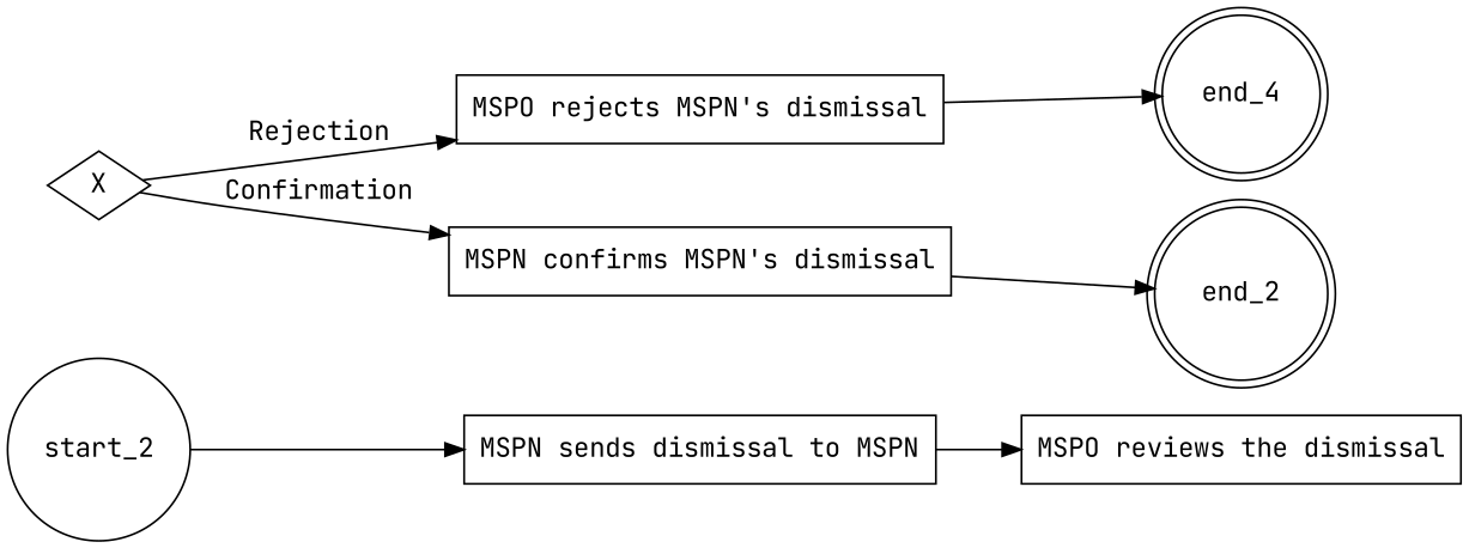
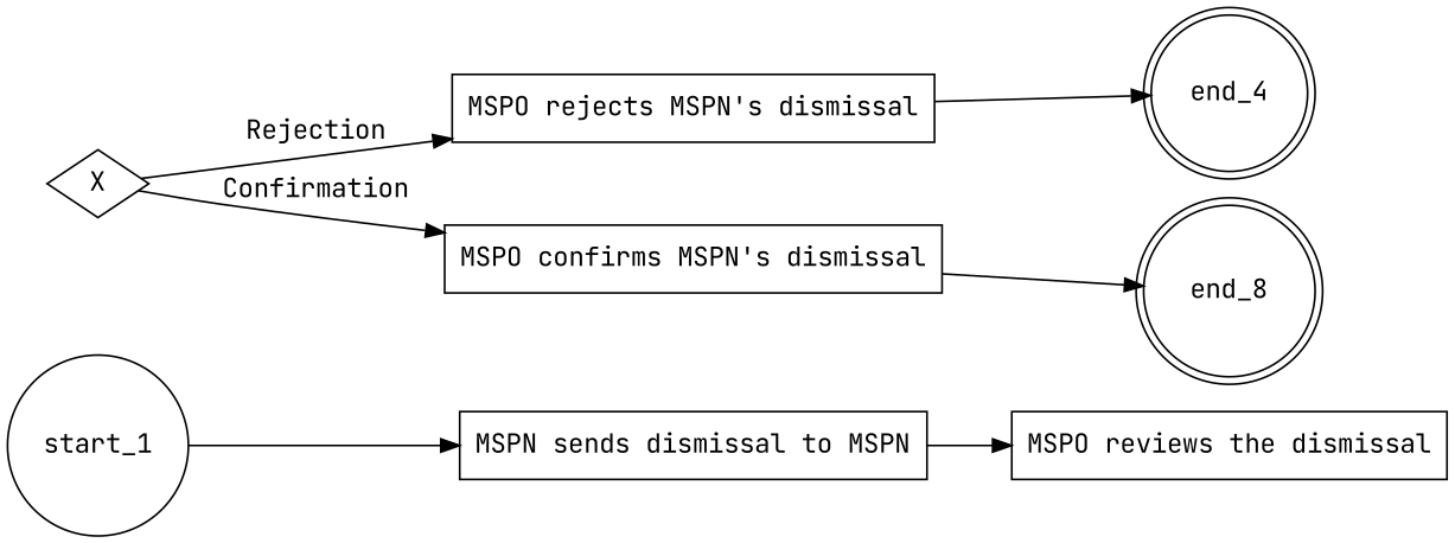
  digraph {
    fontname="JetBrains Mono"
    rankdir=LR
    node [fontname="JetBrains Mono" shape=rectangle]
    edge [fontname="JetBrains Mono"]
-   start_1 [shape=circle label=start_2]
+   start_1 [shape=circle]
    n2 [label="MSPN sends dismissal to MSPN"]
    "MSPO reviews the dismissal"
    n4 [label=end_4 shape=doublecircle]
-   end_2 [shape=doublecircle]
+   end_2 [shape=doublecircle label=end_8]
    n6 [label=X shape=diamond]
    "MSPO rejects MSPN's dismissal"
-   "MSPO confirms MSPN's dismissal" [label="MSPN confirms MSPN's dismissal"]
+   "MSPO confirms MSPN's dismissal"
    start_1 -> n2
    n2 -> "MSPO reviews the dismissal"
    n6 -> "MSPO rejects MSPN's dismissal" [label=Rejection]
    n6 -> "MSPO confirms MSPN's dismissal" [label=Confirmation]
    "MSPO rejects MSPN's dismissal" -> n4
    "MSPO confirms MSPN's dismissal" -> end_2
  }
